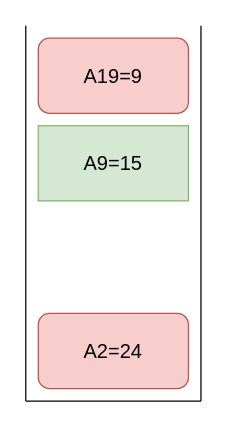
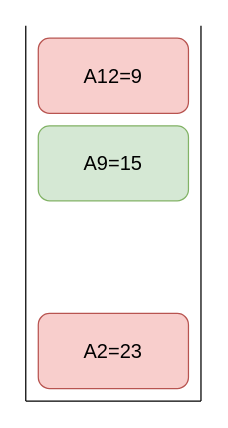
  <mxCell id="0" />
  <mxCell id="1" parent="0" />
  <mxCell id="2" value="" style="endArrow=none;html=1;fontSize=16;" edge="1" parent="1"><mxGeometry width="50" height="50" relative="1" as="geometry"><mxPoint x="20" y="320" as="sourcePoint" /><mxPoint x="20" y="20" as="targetPoint" /></mxGeometry></mxCell>
  <mxCell id="3" value="" style="endArrow=none;html=1;fontSize=16;" edge="1" parent="1"><mxGeometry width="50" height="50" relative="1" as="geometry"><mxPoint x="160" y="320" as="sourcePoint" /><mxPoint x="160" y="20" as="targetPoint" /></mxGeometry></mxCell>
  <mxCell id="4" value="" style="endArrow=none;html=1;fontSize=16;" edge="1" parent="1"><mxGeometry width="50" height="50" relative="1" as="geometry"><mxPoint x="20" y="320" as="sourcePoint" /><mxPoint x="160" y="320" as="targetPoint" /></mxGeometry></mxCell>
- <mxCell id="5" value="A2=24" style="rounded=1;whiteSpace=wrap;html=1;fontSize=16;fillColor=#f8cecc;strokeColor=#b85450;" vertex="1" parent="1"><mxGeometry x="30" y="250" width="120" height="60" as="geometry" /></mxCell>
- <mxCell id="6" value="A9=15" style="whiteSpace=wrap;html=1;fontSize=16;fillColor=#d5e8d4;strokeColor=#82b366;rounded=0;" vertex="1" parent="1"><mxGeometry x="30" y="100" width="120" height="60" as="geometry" /></mxCell>
- <mxCell id="7" value="A19=9" style="rounded=1;whiteSpace=wrap;html=1;fontSize=16;fillColor=#f8cecc;strokeColor=#b85450;" vertex="1" parent="1"><mxGeometry x="30" y="30" width="120" height="60" as="geometry" /></mxCell>
+ <mxCell id="5" value="A2=23" style="rounded=1;whiteSpace=wrap;html=1;fontSize=16;fillColor=#f8cecc;strokeColor=#b85450;" vertex="1" parent="1"><mxGeometry x="30" y="250" width="120" height="60" as="geometry" /></mxCell>
+ <mxCell id="6" value="A9=15" style="rounded=1;whiteSpace=wrap;html=1;fontSize=16;fillColor=#d5e8d4;strokeColor=#82b366;" vertex="1" parent="1"><mxGeometry x="30" y="100" width="120" height="60" as="geometry" /></mxCell>
+ <mxCell id="7" value="A12=9" style="rounded=1;whiteSpace=wrap;html=1;fontSize=16;fillColor=#f8cecc;strokeColor=#b85450;" vertex="1" parent="1"><mxGeometry x="30" y="30" width="120" height="60" as="geometry" /></mxCell>
